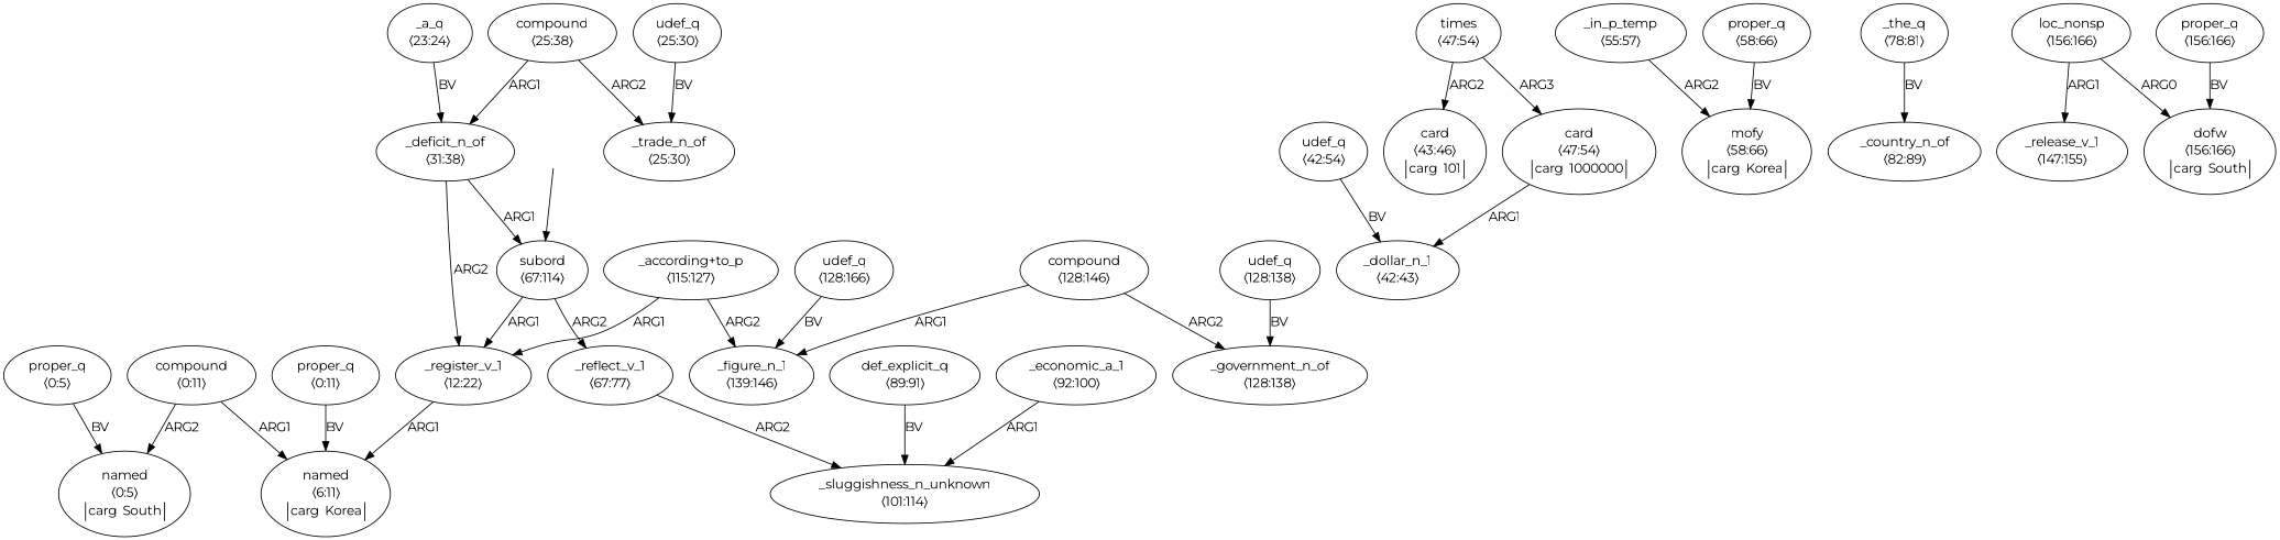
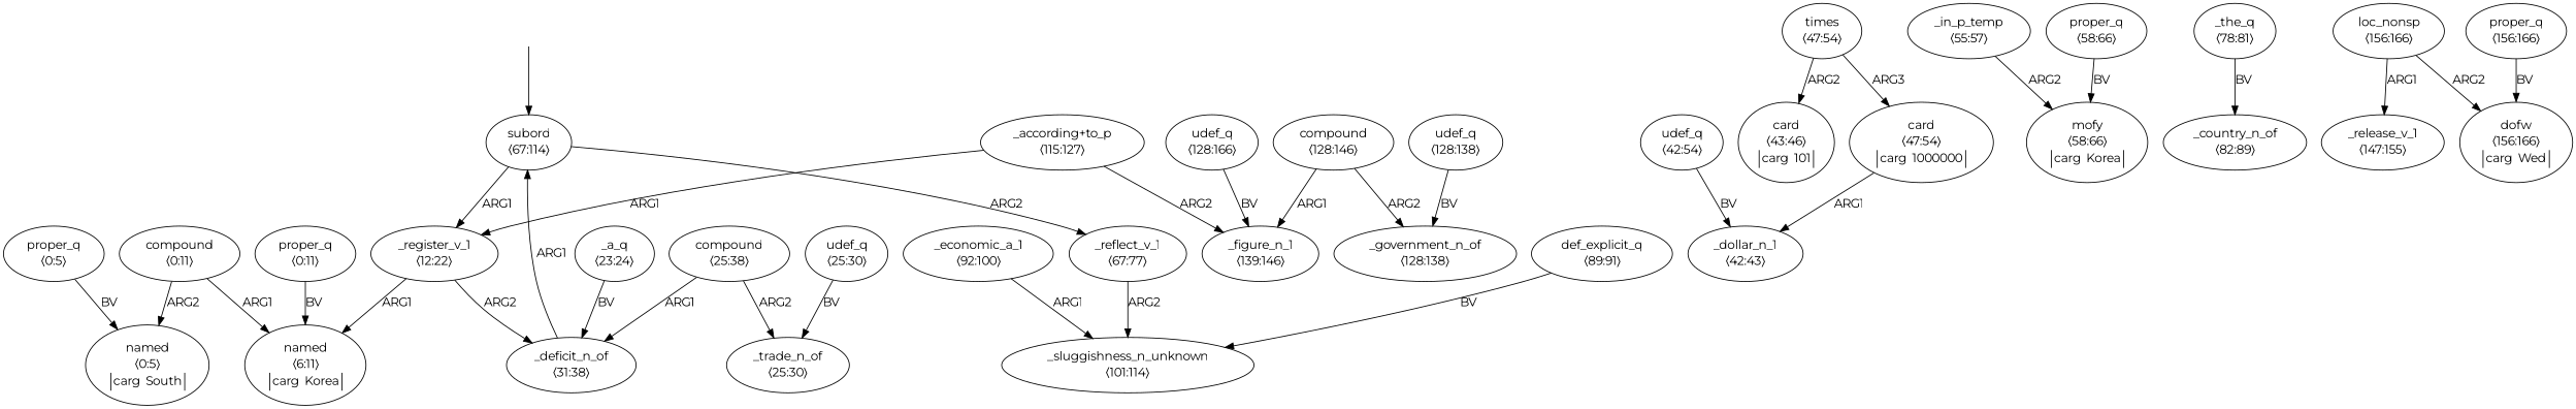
  digraph {
    fontname=Montserrat
    node [fontname=Montserrat]
    edge [fontname=Montserrat]
    top [style=invis]
    n2 [label=<<table align="center" border="0" cellspacing="0"><tr><td colspan="2">subord</td></tr><tr><td colspan="2">〈67:114〉</td></tr></table>>]
    n3 [label=<<table align="center" border="0" cellspacing="0"><tr><td colspan="2">_register_v_1</td></tr><tr><td colspan="2">〈12:22〉</td></tr></table>>]
    n4 [label=<<table align="center" border="0" cellspacing="0"><tr><td colspan="2">_reflect_v_1</td></tr><tr><td colspan="2">〈67:77〉</td></tr></table>>]
    n5 [label=<<table align="center" border="0" cellspacing="0"><tr><td colspan="2">named</td></tr><tr><td colspan="2">〈6:11〉</td></tr><tr><td sides="l" border="1" align="left">carg</td><td sides="r" border="1" align="left">Korea</td></tr></table>>]
    n6 [label=<<table align="center" border="0" cellspacing="0"><tr><td colspan="2">_deficit_n_of</td></tr><tr><td colspan="2">〈31:38〉</td></tr></table>>]
    n7 [label=<<table align="center" border="0" cellspacing="0"><tr><td colspan="2">_sluggishness_n_unknown</td></tr><tr><td colspan="2">〈101:114〉</td></tr></table>>]
    n8 [label=<<table align="center" border="0" cellspacing="0"><tr><td colspan="2">proper_q</td></tr><tr><td colspan="2">〈0:11〉</td></tr></table>>]
    n9 [label=<<table align="center" border="0" cellspacing="0"><tr><td colspan="2">compound</td></tr><tr><td colspan="2">〈0:11〉</td></tr></table>>]
    n10 [label=<<table align="center" border="0" cellspacing="0"><tr><td colspan="2">named</td></tr><tr><td colspan="2">〈0:5〉</td></tr><tr><td sides="l" border="1" align="left">carg</td><td sides="r" border="1" align="left">South</td></tr></table>>]
    n11 [label=<<table align="center" border="0" cellspacing="0"><tr><td colspan="2">proper_q</td></tr><tr><td colspan="2">〈0:5〉</td></tr></table>>]
    n12 [label=<<table align="center" border="0" cellspacing="0"><tr><td colspan="2">_a_q</td></tr><tr><td colspan="2">〈23:24〉</td></tr></table>>]
    n13 [label=<<table align="center" border="0" cellspacing="0"><tr><td colspan="2">compound</td></tr><tr><td colspan="2">〈25:38〉</td></tr></table>>]
    n14 [label=<<table align="center" border="0" cellspacing="0"><tr><td colspan="2">_trade_n_of</td></tr><tr><td colspan="2">〈25:30〉</td></tr></table>>]
    n15 [label=<<table align="center" border="0" cellspacing="0"><tr><td colspan="2">udef_q</td></tr><tr><td colspan="2">〈25:30〉</td></tr></table>>]
    n16 [label=<<table align="center" border="0" cellspacing="0"><tr><td colspan="2">_dollar_n_1</td></tr><tr><td colspan="2">〈42:43〉</td></tr></table>>]
    n17 [label=<<table align="center" border="0" cellspacing="0"><tr><td colspan="2">udef_q</td></tr><tr><td colspan="2">〈42:54〉</td></tr></table>>]
    n18 [label=<<table align="center" border="0" cellspacing="0"><tr><td colspan="2">card</td></tr><tr><td colspan="2">〈43:46〉</td></tr><tr><td sides="l" border="1" align="left">carg</td><td sides="r" border="1" align="left">101</td></tr></table>>]
    n19 [label=<<table align="center" border="0" cellspacing="0"><tr><td colspan="2">card</td></tr><tr><td colspan="2">〈47:54〉</td></tr><tr><td sides="l" border="1" align="left">carg</td><td sides="r" border="1" align="left">1000000</td></tr></table>>]
    n20 [label=<<table align="center" border="0" cellspacing="0"><tr><td colspan="2">times</td></tr><tr><td colspan="2">〈47:54〉</td></tr></table>>]
    n21 [label=<<table align="center" border="0" cellspacing="0"><tr><td colspan="2">_in_p_temp</td></tr><tr><td colspan="2">〈55:57〉</td></tr></table>>]
    n22 [label=<<table align="center" border="0" cellspacing="0"><tr><td colspan="2">mofy</td></tr><tr><td colspan="2">〈58:66〉</td></tr><tr><td sides="l" border="1" align="left">carg</td><td sides="r" border="1" align="left">Korea</td></tr></table>>]
    n23 [label=<<table align="center" border="0" cellspacing="0"><tr><td colspan="2">proper_q</td></tr><tr><td colspan="2">〈58:66〉</td></tr></table>>]
    n24 [label=<<table align="center" border="0" cellspacing="0"><tr><td colspan="2">_the_q</td></tr><tr><td colspan="2">〈78:81〉</td></tr></table>>]
    n25 [label=<<table align="center" border="0" cellspacing="0"><tr><td colspan="2">_country_n_of</td></tr><tr><td colspan="2">〈82:89〉</td></tr></table>>]
    n26 [label=<<table align="center" border="0" cellspacing="0"><tr><td colspan="2">def_explicit_q</td></tr><tr><td colspan="2">〈89:91〉</td></tr></table>>]
    n27 [label=<<table align="center" border="0" cellspacing="0"><tr><td colspan="2">_economic_a_1</td></tr><tr><td colspan="2">〈92:100〉</td></tr></table>>]
    n28 [label=<<table align="center" border="0" cellspacing="0"><tr><td colspan="2">_according+to_p</td></tr><tr><td colspan="2">〈115:127〉</td></tr></table>>]
    n29 [label=<<table align="center" border="0" cellspacing="0"><tr><td colspan="2">_figure_n_1</td></tr><tr><td colspan="2">〈139:146〉</td></tr></table>>]
    n30 [label=<<table align="center" border="0" cellspacing="0"><tr><td colspan="2">udef_q</td></tr><tr><td colspan="2">〈128:166〉</td></tr></table>>]
    n31 [label=<<table align="center" border="0" cellspacing="0"><tr><td colspan="2">compound</td></tr><tr><td colspan="2">〈128:146〉</td></tr></table>>]
    n32 [label=<<table align="center" border="0" cellspacing="0"><tr><td colspan="2">_government_n_of</td></tr><tr><td colspan="2">〈128:138〉</td></tr></table>>]
    n33 [label=<<table align="center" border="0" cellspacing="0"><tr><td colspan="2">udef_q</td></tr><tr><td colspan="2">〈128:138〉</td></tr></table>>]
    n34 [label=<<table align="center" border="0" cellspacing="0"><tr><td colspan="2">_release_v_1</td></tr><tr><td colspan="2">〈147:155〉</td></tr></table>>]
    n35 [label=<<table align="center" border="0" cellspacing="0"><tr><td colspan="2">loc_nonsp</td></tr><tr><td colspan="2">〈156:166〉</td></tr></table>>]
-   n36 [label=<<table align="center" border="0" cellspacing="0"><tr><td colspan="2">dofw</td></tr><tr><td colspan="2">〈156:166〉</td></tr><tr><td sides="l" border="1" align="left">carg</td><td sides="r" border="1" align="left">South</td></tr></table>>]
+   n36 [label=<<table align="center" border="0" cellspacing="0"><tr><td colspan="2">dofw</td></tr><tr><td colspan="2">〈156:166〉</td></tr><tr><td sides="l" border="1" align="left">carg</td><td sides="r" border="1" align="left">Wed</td></tr></table>>]
    n37 [label=<<table align="center" border="0" cellspacing="0"><tr><td colspan="2">proper_q</td></tr><tr><td colspan="2">〈156:166〉</td></tr></table>>]
    top -> n2
    n2 -> n3 [label=ARG1]
    n2 -> n4 [label=ARG2]
    n3 -> n5 [label=ARG1]
-   n6 -> n3 [label=ARG2]
+   n3 -> n6 [label=ARG2]
    n4 -> n7 [label=ARG2]
    n6 -> n2 [label=ARG1]
    n8 -> n5 [label=BV]
    n9 -> n5 [label=ARG1]
    n9 -> n10 [label=ARG2]
    n11 -> n10 [label=BV]
    n12 -> n6 [label=BV]
    n13 -> n6 [label=ARG1]
    n13 -> n14 [label=ARG2]
    n15 -> n14 [label=BV]
    n17 -> n16 [label=BV]
    n19 -> n16 [label=ARG1]
    n20 -> n18 [label=ARG2]
    n20 -> n19 [label=ARG3]
    n21 -> n22 [label=ARG2]
    n23 -> n22 [label=BV]
    n24 -> n25 [label=BV]
    n26 -> n7 [label=BV]
    n27 -> n7 [label=ARG1]
    n28 -> n3 [label=ARG1]
    n28 -> n29 [label=ARG2]
    n30 -> n29 [label=BV]
    n31 -> n29 [label=ARG1]
    n31 -> n32 [label=ARG2]
    n33 -> n32 [label=BV]
    n35 -> n34 [label=ARG1]
-   n35 -> n36 [label=ARG0]
+   n35 -> n36 [label=ARG2]
    n37 -> n36 [label=BV]
  }
